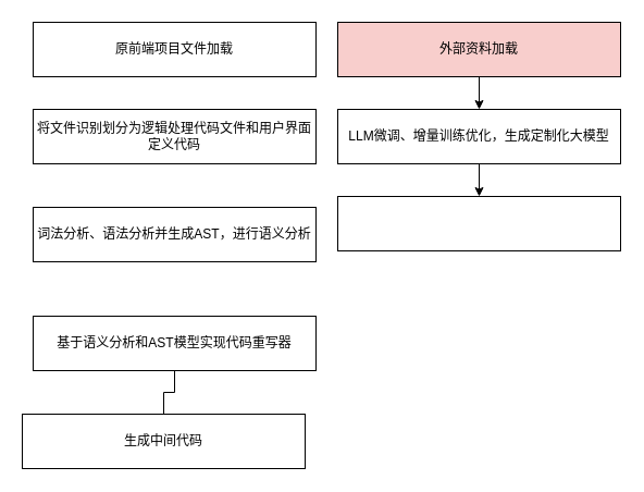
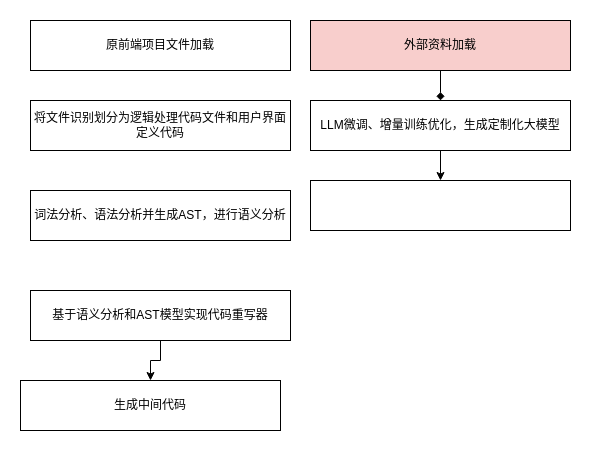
  <mxCell id="0" />
  <mxCell id="1" parent="0" />
  <mxCell id="2" value="原前端项目文件加载" style="rounded=0;whiteSpace=wrap;html=1;" vertex="1" parent="1"><mxGeometry x="30" y="20" width="260" height="50" as="geometry" /></mxCell>
  <mxCell id="3" value="词法分析、语法分析并生成AST，进行语义分析" style="rounded=0;whiteSpace=wrap;html=1;" vertex="1" parent="1"><mxGeometry x="30" y="190" width="260" height="50" as="geometry" /></mxCell>
- <mxCell id="4" style="edgeStyle=orthogonalEdgeStyle;rounded=0;orthogonalLoop=1;jettySize=auto;html=1;entryX=0.5;entryY=0;entryDx=0;entryDy=0;endArrow=none;" edge="1" parent="1" source="5" target="6"><mxGeometry relative="1" as="geometry" /></mxCell>
+ <mxCell id="4" style="edgeStyle=orthogonalEdgeStyle;rounded=0;orthogonalLoop=1;jettySize=auto;html=1;entryX=0.5;entryY=0;entryDx=0;entryDy=0;" edge="1" parent="1" source="5" target="6"><mxGeometry relative="1" as="geometry" /></mxCell>
  <mxCell id="5" value="基于语义分析和AST模型实现代码重写器" style="rounded=0;whiteSpace=wrap;html=1;" vertex="1" parent="1"><mxGeometry x="30" y="290" width="260" height="50" as="geometry" /></mxCell>
  <mxCell id="6" value="生成中间代码" style="rounded=0;whiteSpace=wrap;html=1;" vertex="1" parent="1"><mxGeometry x="20" y="380" width="260" height="50" as="geometry" /></mxCell>
  <mxCell id="7" value="将文件识别划分为逻辑处理代码文件和用户界面定义代码" style="rounded=0;whiteSpace=wrap;html=1;" vertex="1" parent="1"><mxGeometry x="30" y="100" width="260" height="50" as="geometry" /></mxCell>
- <mxCell id="8" style="edgeStyle=orthogonalEdgeStyle;rounded=0;orthogonalLoop=1;jettySize=auto;html=1;entryX=0.5;entryY=0;entryDx=0;entryDy=0;" edge="1" parent="1" source="9" target="11"><mxGeometry relative="1" as="geometry" /></mxCell>
+ <mxCell id="8" style="edgeStyle=orthogonalEdgeStyle;rounded=0;orthogonalLoop=1;jettySize=auto;html=1;entryX=0.5;entryY=0;entryDx=0;entryDy=0;endArrow=diamond;" edge="1" parent="1" source="9" target="11"><mxGeometry relative="1" as="geometry" /></mxCell>
  <mxCell id="9" value="外部资料加载" style="rounded=0;whiteSpace=wrap;html=1;fillColor=#f8cecc;" vertex="1" parent="1"><mxGeometry x="310" y="20" width="260" height="50" as="geometry" /></mxCell>
  <mxCell id="10" style="edgeStyle=orthogonalEdgeStyle;rounded=0;orthogonalLoop=1;jettySize=auto;html=1;entryX=0.5;entryY=0;entryDx=0;entryDy=0;" edge="1" parent="1" source="11" target="12"><mxGeometry relative="1" as="geometry" /></mxCell>
  <mxCell id="11" value="LLM微调、增量训练优化，生成定制化大模型" style="rounded=0;whiteSpace=wrap;html=1;" vertex="1" parent="1"><mxGeometry x="310" y="100" width="260" height="50" as="geometry" /></mxCell>
  <mxCell id="12" value="" style="rounded=0;whiteSpace=wrap;html=1;" vertex="1" parent="1"><mxGeometry x="310" y="180" width="260" height="50" as="geometry" /></mxCell>
